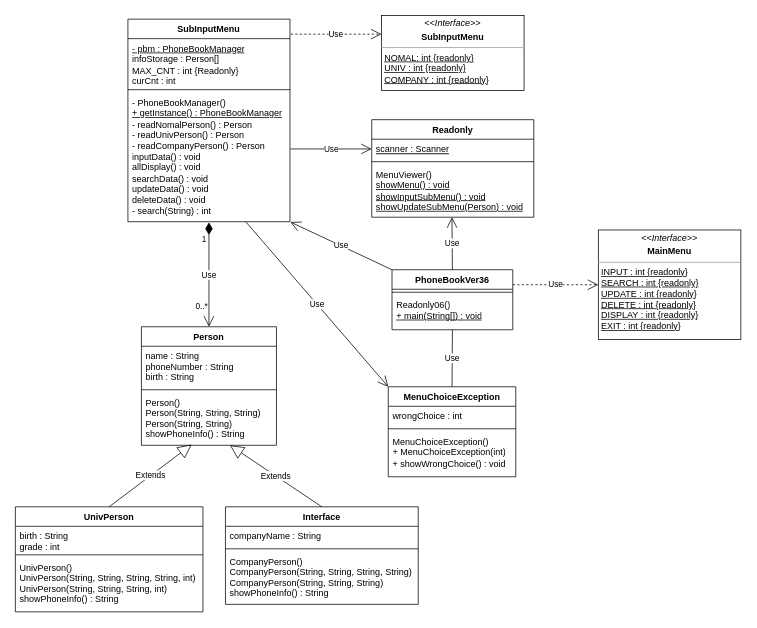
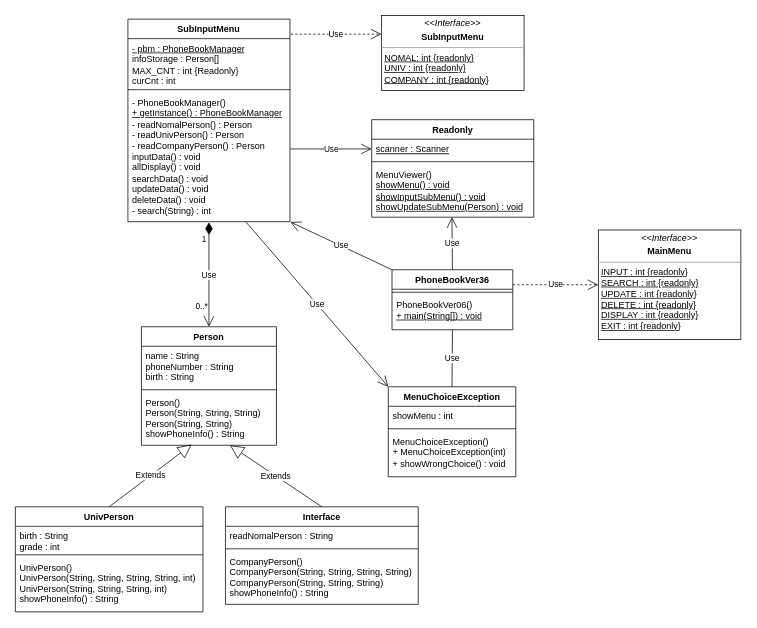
  <mxCell id="0" />
  <mxCell id="1" parent="0" />
  <mxCell id="2" value="PhoneBookVer36" style="swimlane;fontStyle=1;align=center;verticalAlign=top;childLayout=stackLayout;horizontal=1;startSize=26;horizontalStack=0;resizeParent=1;resizeParentMax=0;resizeLast=0;collapsible=1;marginBottom=0;rounded=0;" parent="1" vertex="1"><mxGeometry x="522" y="359" width="161" height="80" as="geometry" /></mxCell>
  <mxCell id="3" value="" style="line;strokeWidth=1;fillColor=none;align=left;verticalAlign=middle;spacingTop=-1;spacingLeft=3;spacingRight=3;rotatable=0;labelPosition=right;points=[];portConstraint=eastwest;rounded=0;" parent="2" vertex="1"><mxGeometry y="26" width="161" height="8" as="geometry" /></mxCell>
- <mxCell id="4" value="Readonly06()&lt;br&gt;&lt;u&gt;+ main(String[]) : void&lt;/u&gt;" style="text;strokeColor=none;fillColor=none;align=left;verticalAlign=top;spacingLeft=4;spacingRight=4;overflow=hidden;rotatable=0;points=[[0,0.5],[1,0.5]];portConstraint=eastwest;fontStyle=0;whiteSpace=wrap;rounded=0;html=1;" parent="2" vertex="1"><mxGeometry y="34" width="161" height="46" as="geometry" /></mxCell>
+ <mxCell id="4" value="PhoneBookVer06()&lt;br&gt;&lt;u&gt;+ main(String[]) : void&lt;/u&gt;" style="text;strokeColor=none;fillColor=none;align=left;verticalAlign=top;spacingLeft=4;spacingRight=4;overflow=hidden;rotatable=0;points=[[0,0.5],[1,0.5]];portConstraint=eastwest;fontStyle=0;whiteSpace=wrap;rounded=0;html=1;" parent="2" vertex="1"><mxGeometry y="34" width="161" height="46" as="geometry" /></mxCell>
  <mxCell id="5" value="Person" style="swimlane;fontStyle=1;align=center;verticalAlign=top;childLayout=stackLayout;horizontal=1;startSize=26;horizontalStack=0;resizeParent=1;resizeParentMax=0;resizeLast=0;collapsible=1;marginBottom=0;rounded=0;" parent="1" vertex="1"><mxGeometry x="188" y="435" width="180" height="158" as="geometry" /></mxCell>
  <mxCell id="6" value="name : String&#10;phoneNumber : String&#10;birth : String" style="text;strokeColor=none;fillColor=none;align=left;verticalAlign=top;spacingLeft=4;spacingRight=4;overflow=hidden;rotatable=0;points=[[0,0.5],[1,0.5]];portConstraint=eastwest;rounded=0;" parent="5" vertex="1"><mxGeometry y="26" width="180" height="54" as="geometry" /></mxCell>
  <mxCell id="7" value="" style="line;strokeWidth=1;fillColor=none;align=left;verticalAlign=middle;spacingTop=-1;spacingLeft=3;spacingRight=3;rotatable=0;labelPosition=right;points=[];portConstraint=eastwest;rounded=0;" parent="5" vertex="1"><mxGeometry y="80" width="180" height="8" as="geometry" /></mxCell>
  <mxCell id="8" value="Person()&#10;Person(String, String, String)&#10;Person(String, String)&#10;showPhoneInfo() : String" style="text;strokeColor=none;fillColor=none;align=left;verticalAlign=top;spacingLeft=4;spacingRight=4;overflow=hidden;rotatable=0;points=[[0,0.5],[1,0.5]];portConstraint=eastwest;rounded=0;" parent="5" vertex="1"><mxGeometry y="88" width="180" height="70" as="geometry" /></mxCell>
  <mxCell id="9" value="UnivPerson" style="swimlane;fontStyle=1;align=center;verticalAlign=top;childLayout=stackLayout;horizontal=1;startSize=26;horizontalStack=0;resizeParent=1;resizeParentMax=0;resizeLast=0;collapsible=1;marginBottom=0;rounded=0;" parent="1" vertex="1"><mxGeometry x="20" y="675" width="250" height="140" as="geometry" /></mxCell>
  <mxCell id="10" value="birth : String&#10;grade : int&#10;" style="text;strokeColor=none;fillColor=none;align=left;verticalAlign=top;spacingLeft=4;spacingRight=4;overflow=hidden;rotatable=0;points=[[0,0.5],[1,0.5]];portConstraint=eastwest;rounded=0;" parent="9" vertex="1"><mxGeometry y="26" width="250" height="34" as="geometry" /></mxCell>
  <mxCell id="11" value="" style="line;strokeWidth=1;fillColor=none;align=left;verticalAlign=middle;spacingTop=-1;spacingLeft=3;spacingRight=3;rotatable=0;labelPosition=right;points=[];portConstraint=eastwest;rounded=0;" parent="9" vertex="1"><mxGeometry y="60" width="250" height="8" as="geometry" /></mxCell>
  <mxCell id="12" value="UnivPerson()&#10;UnivPerson(String, String, String, String, int)&#10;UnivPerson(String, String, String, int)&#10;showPhoneInfo() : String" style="text;strokeColor=none;fillColor=none;align=left;verticalAlign=top;spacingLeft=4;spacingRight=4;overflow=hidden;rotatable=0;points=[[0,0.5],[1,0.5]];portConstraint=eastwest;rounded=0;" parent="9" vertex="1"><mxGeometry y="68" width="250" height="72" as="geometry" /></mxCell>
  <mxCell id="13" value="SubInputMenu" style="swimlane;fontStyle=1;align=center;verticalAlign=top;childLayout=stackLayout;horizontal=1;startSize=26;horizontalStack=0;resizeParent=1;resizeParentMax=0;resizeLast=0;collapsible=1;marginBottom=0;rounded=0;" parent="1" vertex="1"><mxGeometry x="170" y="25" width="216" height="270" as="geometry" /></mxCell>
  <mxCell id="14" value="&lt;u&gt;- pbm : PhoneBookManager&lt;/u&gt;&lt;br&gt;infoStorage : Person[]&lt;br&gt;MAX_CNT : int {Readonly}&lt;br&gt;curCnt : int" style="text;strokeColor=none;fillColor=none;align=left;verticalAlign=top;spacingLeft=4;spacingRight=4;overflow=hidden;rotatable=0;points=[[0,0.5],[1,0.5]];portConstraint=eastwest;rounded=0;html=1;" parent="13" vertex="1"><mxGeometry y="26" width="216" height="64" as="geometry" /></mxCell>
  <mxCell id="15" value="" style="line;strokeWidth=1;fillColor=none;align=left;verticalAlign=middle;spacingTop=-1;spacingLeft=3;spacingRight=3;rotatable=0;labelPosition=right;points=[];portConstraint=eastwest;rounded=0;" parent="13" vertex="1"><mxGeometry y="90" width="216" height="8" as="geometry" /></mxCell>
  <mxCell id="16" value="- PhoneBookManager()&lt;br&gt;&lt;u&gt;+ getInstance() : PhoneBookManager&lt;/u&gt;&lt;br&gt;- readNomalPerson() : Person&lt;br&gt;- readUnivPerson() : Person&lt;br&gt;- readCompanyPerson() : Person&lt;br&gt;inputData() : void&lt;br&gt;allDisplay() : void&lt;br&gt;searchData() : void&lt;br&gt;updateData() : void&lt;br&gt;deleteData() : void&lt;br&gt;- search(String) : int" style="text;strokeColor=none;fillColor=none;align=left;verticalAlign=top;spacingLeft=4;spacingRight=4;overflow=hidden;rotatable=0;points=[[0,0.5],[1,0.5]];portConstraint=eastwest;rounded=0;whiteSpace=wrap;html=1;" parent="13" vertex="1"><mxGeometry y="98" width="216" height="172" as="geometry" /></mxCell>
  <mxCell id="17" value="Interface" style="swimlane;fontStyle=1;align=center;verticalAlign=top;childLayout=stackLayout;horizontal=1;startSize=26;horizontalStack=0;resizeParent=1;resizeParentMax=0;resizeLast=0;collapsible=1;marginBottom=0;rounded=0;" parent="1" vertex="1"><mxGeometry x="300" y="675" width="257" height="130" as="geometry" /></mxCell>
- <mxCell id="18" value="companyName : String" style="text;strokeColor=none;fillColor=none;align=left;verticalAlign=top;spacingLeft=4;spacingRight=4;overflow=hidden;rotatable=0;points=[[0,0.5],[1,0.5]];portConstraint=eastwest;rounded=0;" parent="17" vertex="1"><mxGeometry y="26" width="257" height="26" as="geometry" /></mxCell>
+ <mxCell id="18" value="readNomalPerson : String" style="text;strokeColor=none;fillColor=none;align=left;verticalAlign=top;spacingLeft=4;spacingRight=4;overflow=hidden;rotatable=0;points=[[0,0.5],[1,0.5]];portConstraint=eastwest;rounded=0;" parent="17" vertex="1"><mxGeometry y="26" width="257" height="26" as="geometry" /></mxCell>
  <mxCell id="19" value="" style="line;strokeWidth=1;fillColor=none;align=left;verticalAlign=middle;spacingTop=-1;spacingLeft=3;spacingRight=3;rotatable=0;labelPosition=right;points=[];portConstraint=eastwest;rounded=0;" parent="17" vertex="1"><mxGeometry y="52" width="257" height="8" as="geometry" /></mxCell>
  <mxCell id="20" value="CompanyPerson()&#10;CompanyPerson(String, String, String, String)&#10;CompanyPerson(String, String, String)&#10;showPhoneInfo() : String" style="text;strokeColor=none;fillColor=none;align=left;verticalAlign=top;spacingLeft=4;spacingRight=4;overflow=hidden;rotatable=0;points=[[0,0.5],[1,0.5]];portConstraint=eastwest;rounded=0;" parent="17" vertex="1"><mxGeometry y="60" width="257" height="70" as="geometry" /></mxCell>
  <mxCell id="21" value="Readonly" style="swimlane;fontStyle=1;align=center;verticalAlign=top;childLayout=stackLayout;horizontal=1;startSize=26;horizontalStack=0;resizeParent=1;resizeParentMax=0;resizeLast=0;collapsible=1;marginBottom=0;rounded=0;" parent="1" vertex="1"><mxGeometry x="495" y="159" width="216" height="130" as="geometry" /></mxCell>
  <mxCell id="22" value="scanner : Scanner" style="text;strokeColor=none;fillColor=none;align=left;verticalAlign=top;spacingLeft=4;spacingRight=4;overflow=hidden;rotatable=0;points=[[0,0.5],[1,0.5]];portConstraint=eastwest;rounded=0;fontStyle=4;" parent="21" vertex="1"><mxGeometry y="26" width="216" height="26" as="geometry" /></mxCell>
  <mxCell id="23" value="" style="line;strokeWidth=1;fillColor=none;align=left;verticalAlign=middle;spacingTop=-1;spacingLeft=3;spacingRight=3;rotatable=0;labelPosition=right;points=[];portConstraint=eastwest;rounded=0;" parent="21" vertex="1"><mxGeometry y="52" width="216" height="8" as="geometry" /></mxCell>
  <mxCell id="24" value="MenuViewer()&lt;br&gt;&lt;u&gt;showMenu() : void&lt;/u&gt;&lt;br&gt;&lt;u&gt;showInputSubMenu() : void&lt;/u&gt;&lt;br&gt;&lt;u&gt;showUpdateSubMenu(Person) : void&lt;/u&gt;" style="text;strokeColor=none;fillColor=none;align=left;verticalAlign=top;spacingLeft=4;spacingRight=4;overflow=hidden;rotatable=0;points=[[0,0.5],[1,0.5]];portConstraint=eastwest;rounded=0;whiteSpace=wrap;html=1;" parent="21" vertex="1"><mxGeometry y="60" width="216" height="70" as="geometry" /></mxCell>
  <mxCell id="25" value="&lt;p style=&quot;margin: 0px ; margin-top: 4px ; text-align: center&quot;&gt;&lt;i&gt;&amp;lt;&amp;lt;Interface&amp;gt;&amp;gt;&lt;/i&gt;&lt;/p&gt;&lt;p style=&quot;margin: 0px ; margin-top: 4px ; text-align: center&quot;&gt;&lt;b&gt;MainMenu&lt;/b&gt;&lt;br&gt;&lt;/p&gt;&lt;hr size=&quot;1&quot;&gt;&lt;p style=&quot;margin: 0px ; margin-left: 4px&quot;&gt;&lt;u&gt;INPUT : int {readonly}&lt;/u&gt;&lt;/p&gt;&lt;p style=&quot;margin: 0px ; margin-left: 4px&quot;&gt;&lt;u&gt;SEARCH : int {readonly}&lt;/u&gt;&lt;/p&gt;&lt;p style=&quot;margin: 0px ; margin-left: 4px&quot;&gt;&lt;u&gt;UPDATE : int {readonly}&lt;/u&gt;&lt;/p&gt;&lt;p style=&quot;margin: 0px ; margin-left: 4px&quot;&gt;&lt;u&gt;DELETE : int {readonly}&lt;/u&gt;&lt;/p&gt;&lt;p style=&quot;margin: 0px ; margin-left: 4px&quot;&gt;&lt;u&gt;DISPLAY : int {readonly}&lt;/u&gt;&lt;/p&gt;&lt;p style=&quot;margin: 0px ; margin-left: 4px&quot;&gt;&lt;u&gt;EXIT : int {readonly}&lt;/u&gt;&lt;br&gt;&lt;/p&gt;" style="verticalAlign=top;align=left;overflow=fill;fontSize=12;fontFamily=Helvetica;html=1;rounded=0;whiteSpace=wrap;" parent="1" vertex="1"><mxGeometry x="797" y="306" width="190" height="146" as="geometry" /></mxCell>
  <mxCell id="26" value="&lt;p style=&quot;margin: 0px ; margin-top: 4px ; text-align: center&quot;&gt;&lt;i&gt;&amp;lt;&amp;lt;Interface&amp;gt;&amp;gt;&lt;/i&gt;&lt;/p&gt;&lt;p style=&quot;margin: 0px ; margin-top: 4px ; text-align: center&quot;&gt;&lt;b&gt;SubInputMenu&lt;/b&gt;&lt;br&gt;&lt;/p&gt;&lt;hr size=&quot;1&quot;&gt;&lt;p style=&quot;margin: 0px ; margin-left: 4px&quot;&gt;&lt;u&gt;NOMAL: int {readonly}&lt;/u&gt;&lt;/p&gt;&lt;p style=&quot;margin: 0px ; margin-left: 4px&quot;&gt;&lt;u&gt;UNIV : int {readonly}&lt;/u&gt;&lt;/p&gt;&lt;p style=&quot;margin: 0px ; margin-left: 4px&quot;&gt;&lt;u&gt;COMPANY : int {readonly}&lt;/u&gt;&lt;/p&gt;" style="verticalAlign=top;align=left;overflow=fill;fontSize=12;fontFamily=Helvetica;html=1;rounded=0;" parent="1" vertex="1"><mxGeometry x="508" y="20" width="190" height="100" as="geometry" /></mxCell>
  <mxCell id="27" value="MenuChoiceException" style="swimlane;fontStyle=1;align=center;verticalAlign=top;childLayout=stackLayout;horizontal=1;startSize=26;horizontalStack=0;resizeParent=1;resizeParentMax=0;resizeLast=0;collapsible=1;marginBottom=0;rounded=0;" parent="1" vertex="1"><mxGeometry x="517" y="515" width="170" height="120" as="geometry" /></mxCell>
- <mxCell id="28" value="wrongChoice : int" style="text;strokeColor=none;fillColor=none;align=left;verticalAlign=top;spacingLeft=4;spacingRight=4;overflow=hidden;rotatable=0;points=[[0,0.5],[1,0.5]];portConstraint=eastwest;rounded=0;" parent="27" vertex="1"><mxGeometry y="26" width="170" height="26" as="geometry" /></mxCell>
+ <mxCell id="28" value="showMenu : int" style="text;strokeColor=none;fillColor=none;align=left;verticalAlign=top;spacingLeft=4;spacingRight=4;overflow=hidden;rotatable=0;points=[[0,0.5],[1,0.5]];portConstraint=eastwest;rounded=0;" parent="27" vertex="1"><mxGeometry y="26" width="170" height="26" as="geometry" /></mxCell>
  <mxCell id="29" value="" style="line;strokeWidth=1;fillColor=none;align=left;verticalAlign=middle;spacingTop=-1;spacingLeft=3;spacingRight=3;rotatable=0;labelPosition=right;points=[];portConstraint=eastwest;rounded=0;" parent="27" vertex="1"><mxGeometry y="52" width="170" height="8" as="geometry" /></mxCell>
  <mxCell id="30" value="MenuChoiceException()&lt;br&gt;+ MenuChoiceException(int)&lt;br&gt;+ showWrongChoice() : void" style="text;strokeColor=none;fillColor=none;align=left;verticalAlign=top;spacingLeft=4;spacingRight=4;overflow=hidden;rotatable=0;points=[[0,0.5],[1,0.5]];portConstraint=eastwest;rounded=0;html=1;" parent="27" vertex="1"><mxGeometry y="60" width="170" height="60" as="geometry" /></mxCell>
  <mxCell id="31" value="Use" style="endArrow=open;endSize=12;dashed=1;html=1;rounded=0;strokeWidth=1;orthogonalLoop=1;entryX=0;entryY=0.5;entryDx=0;entryDy=0;exitX=1;exitY=0.25;exitDx=0;exitDy=0;" parent="1" source="2" target="25" edge="1"><mxGeometry width="160" relative="1" as="geometry"><mxPoint x="817" y="235" as="sourcePoint" /><mxPoint x="887" y="485" as="targetPoint" /><mxPoint as="offset" /></mxGeometry></mxCell>
  <mxCell id="32" value="Use" style="endArrow=open;endSize=12;dashed=1;html=1;rounded=0;strokeWidth=1;exitX=1.005;exitY=0.074;exitDx=0;exitDy=0;entryX=0;entryY=0.25;entryDx=0;entryDy=0;exitPerimeter=0;" parent="1" source="13" target="26" edge="1"><mxGeometry width="160" relative="1" as="geometry"><mxPoint x="747" y="55" as="sourcePoint" /><mxPoint x="447" y="95" as="targetPoint" /></mxGeometry></mxCell>
  <mxCell id="33" value="Extends" style="endArrow=block;endSize=16;endFill=0;html=1;rounded=0;exitX=0.5;exitY=0;exitDx=0;exitDy=0;entryX=0.372;entryY=0.986;entryDx=0;entryDy=0;entryPerimeter=0;" edge="1" parent="1" source="9" target="8"><mxGeometry width="160" relative="1" as="geometry"><mxPoint y="455" as="sourcePoint" x="-63" /><mxPoint x="147" y="555" as="targetPoint" /></mxGeometry></mxCell>
  <mxCell id="34" value="Extends" style="endArrow=block;endSize=16;endFill=0;html=1;rounded=0;exitX=0.5;exitY=0;exitDx=0;exitDy=0;entryX=0.656;entryY=1;entryDx=0;entryDy=0;entryPerimeter=0;" edge="1" parent="1" source="17" target="8"><mxGeometry width="160" relative="1" as="geometry"><mxPoint x="367" y="605" as="sourcePoint" /><mxPoint x="307" y="565" as="targetPoint" /></mxGeometry></mxCell>
  <mxCell id="35" value="Use" style="endArrow=open;endSize=12;html=1;rounded=0;strokeWidth=1;entryX=0;entryY=0.5;entryDx=0;entryDy=0;" edge="1" parent="1" target="22"><mxGeometry width="160" relative="1" as="geometry"><mxPoint x="387" y="198" as="sourcePoint" /><mxPoint x="507" y="175.02" as="targetPoint" /></mxGeometry></mxCell>
  <mxCell id="36" value="Use" style="endArrow=open;endSize=12;html=1;rounded=0;strokeWidth=1;entryX=1.002;entryY=1.002;entryDx=0;entryDy=0;entryPerimeter=0;exitX=0;exitY=0;exitDx=0;exitDy=0;" edge="1" parent="1" source="2" target="16"><mxGeometry width="160" relative="1" as="geometry"><mxPoint x="517" y="355" as="sourcePoint" /><mxPoint x="447" y="375" as="targetPoint" /></mxGeometry></mxCell>
  <mxCell id="37" value="Use" style="endArrow=open;endSize=12;html=1;rounded=0;strokeWidth=1;entryX=0.495;entryY=0.999;entryDx=0;entryDy=0;exitX=0.5;exitY=0;exitDx=0;exitDy=0;entryPerimeter=0;" edge="1" parent="1" source="2" target="24"><mxGeometry width="160" relative="1" as="geometry"><mxPoint x="757" y="205" as="sourcePoint" /><mxPoint x="877" y="205" as="targetPoint" /></mxGeometry></mxCell>
  <mxCell id="38" value="Use" style="endArrow=none;endSize=12;html=1;rounded=0;strokeWidth=1;entryX=0.5;entryY=0;entryDx=0;entryDy=0;exitX=0.5;exitY=1.007;exitDx=0;exitDy=0;exitPerimeter=0;" edge="1" parent="1" source="4" target="27"><mxGeometry width="160" relative="1" as="geometry"><mxPoint x="727" y="505" as="sourcePoint" /><mxPoint x="819" y="535" as="targetPoint" /></mxGeometry></mxCell>
  <mxCell id="39" value="Use" style="endArrow=open;endSize=12;html=1;rounded=0;exitX=0.727;exitY=1;exitDx=0;exitDy=0;exitPerimeter=0;entryX=0;entryY=0;entryDx=0;entryDy=0;" edge="1" parent="1" source="16" target="27"><mxGeometry width="160" relative="1" as="geometry"><mxPoint x="288" y="306.032" as="sourcePoint" /><mxPoint x="288" y="445" as="targetPoint" /></mxGeometry></mxCell>
  <mxCell id="40" value="Use" style="endArrow=open;html=1;endSize=12;startArrow=diamondThin;startSize=14;startFill=1;edgeStyle=orthogonalEdgeStyle;exitX=0.5;exitY=1.005;exitDx=0;exitDy=0;exitPerimeter=0;entryX=0.5;entryY=0;entryDx=0;entryDy=0;" edge="1" parent="1" source="16" target="5"><mxGeometry relative="1" as="geometry"><mxPoint x="327" y="435" as="sourcePoint" /><mxPoint x="487" y="435" as="targetPoint" /></mxGeometry></mxCell>
  <mxCell id="41" value="1" style="edgeLabel;resizable=0;html=1;align=left;verticalAlign=top;" connectable="0" vertex="1" parent="40"><mxGeometry x="-1" relative="1" as="geometry"><mxPoint x="-11" y="9" as="offset" /></mxGeometry></mxCell>
  <mxCell id="42" value="0..*" style="edgeLabel;resizable=0;html=1;align=right;verticalAlign=top;" connectable="0" vertex="1" parent="40"><mxGeometry x="1" relative="1" as="geometry"><mxPoint x="-1" y="-40" as="offset" /></mxGeometry></mxCell>
